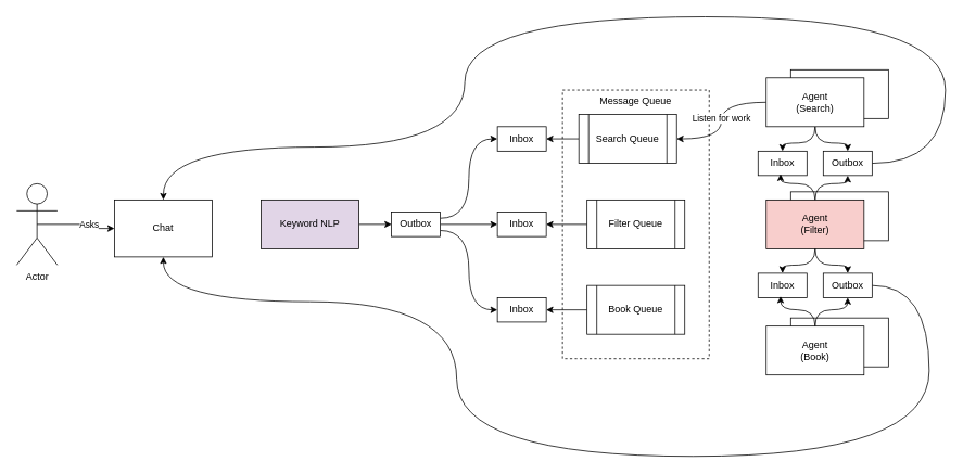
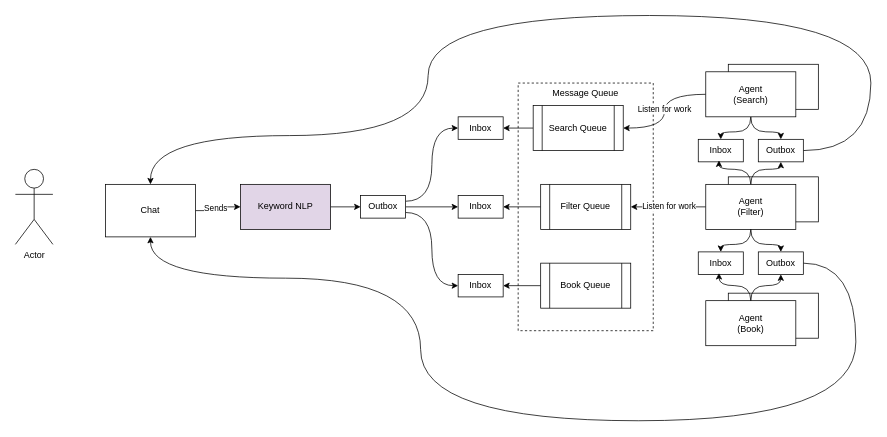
  <mxCell id="0" />
  <mxCell id="1" parent="0" />
  <mxCell id="2" value="Message Queue&lt;br&gt;&lt;br&gt;&lt;br&gt;&lt;br&gt;&lt;br&gt;&lt;br&gt;&lt;br&gt;&lt;br&gt;&lt;br&gt;&lt;br&gt;&lt;br&gt;&lt;br&gt;&lt;br&gt;&lt;br&gt;&lt;br&gt;&lt;br&gt;&lt;br&gt;&lt;br&gt;&lt;br&gt;&lt;br&gt;&lt;br&gt;&lt;br&gt;" style="rounded=0;whiteSpace=wrap;html=1;fillColor=none;dashed=1;" vertex="1" parent="1"><mxGeometry x="690" y="110" width="180" height="330" as="geometry" /></mxCell>
+ <mxCell id="3" style="edgeStyle=orthogonalEdgeStyle;rounded=0;orthogonalLoop=1;jettySize=auto;html=1;exitX=1;exitY=0.5;exitDx=0;exitDy=0;entryX=0;entryY=0.5;entryDx=0;entryDy=0;" edge="1" parent="1" source="5" target="7"><mxGeometry relative="1" as="geometry" /></mxCell>
+ <mxCell id="4" value="Sends" style="edgeLabel;html=1;align=center;verticalAlign=middle;resizable=0;points=[];" vertex="1" connectable="0" parent="3"><mxGeometry x="0.04" relative="1" as="geometry"><mxPoint x="-4" as="offset" /></mxGeometry></mxCell>
  <mxCell id="5" value="Chat" style="rounded=0;whiteSpace=wrap;html=1;" vertex="1" parent="1"><mxGeometry x="140" y="245" width="120" height="70" as="geometry" /></mxCell>
  <mxCell id="6" value="" style="edgeStyle=orthogonalEdgeStyle;rounded=0;orthogonalLoop=1;jettySize=auto;html=1;" edge="1" parent="1" source="7" target="33"><mxGeometry relative="1" as="geometry" /></mxCell>
  <mxCell id="7" value="Keyword NLP" style="rounded=0;whiteSpace=wrap;html=1;fillColor=#e1d5e7;" vertex="1" parent="1"><mxGeometry x="320" y="245" width="120" height="60" as="geometry" /></mxCell>
- <mxCell id="8" style="edgeStyle=orthogonalEdgeStyle;rounded=0;orthogonalLoop=1;jettySize=auto;html=1;exitX=0.5;exitY=0.5;exitDx=0;exitDy=0;exitPerimeter=0;entryX=0;entryY=0.5;entryDx=0;entryDy=0;" edge="1" parent="1" source="10" target="5"><mxGeometry relative="1" as="geometry" /></mxCell>
- <mxCell id="9" value="Asks" style="edgeLabel;html=1;align=center;verticalAlign=middle;resizable=0;points=[];" vertex="1" connectable="0" parent="8"><mxGeometry x="-0.024" y="-2" relative="1" as="geometry"><mxPoint x="14" y="-2" as="offset" /></mxGeometry></mxCell>
  <mxCell id="10" value="Actor" style="shape=umlActor;verticalLabelPosition=bottom;verticalAlign=top;html=1;outlineConnect=0;" vertex="1" parent="1"><mxGeometry x="20" y="225" width="50" height="100" as="geometry" /></mxCell>
  <mxCell id="11" value="" style="edgeStyle=orthogonalEdgeStyle;rounded=0;orthogonalLoop=1;jettySize=auto;html=1;" edge="1" parent="1" source="12" target="34"><mxGeometry relative="1" as="geometry" /></mxCell>
  <mxCell id="12" value="Search Queue" style="shape=process;whiteSpace=wrap;html=1;backgroundOutline=1;" vertex="1" parent="1"><mxGeometry x="710" y="140" width="120" height="60" as="geometry" /></mxCell>
  <mxCell id="13" value="" style="edgeStyle=orthogonalEdgeStyle;rounded=0;orthogonalLoop=1;jettySize=auto;html=1;" edge="1" parent="1" source="14" target="35"><mxGeometry relative="1" as="geometry" /></mxCell>
  <mxCell id="14" value="Filter Queue" style="shape=process;whiteSpace=wrap;html=1;backgroundOutline=1;" vertex="1" parent="1"><mxGeometry x="720" y="245" width="120" height="60" as="geometry" /></mxCell>
  <mxCell id="15" value="" style="edgeStyle=orthogonalEdgeStyle;rounded=0;orthogonalLoop=1;jettySize=auto;html=1;" edge="1" parent="1" source="16" target="36"><mxGeometry relative="1" as="geometry" /></mxCell>
  <mxCell id="16" value="Book Queue" style="shape=process;whiteSpace=wrap;html=1;backgroundOutline=1;" vertex="1" parent="1"><mxGeometry x="720" y="350" width="120" height="60" as="geometry" /></mxCell>
  <mxCell id="17" style="edgeStyle=orthogonalEdgeStyle;rounded=0;orthogonalLoop=1;jettySize=auto;html=1;exitX=0;exitY=0.5;exitDx=0;exitDy=0;entryX=1;entryY=0.5;entryDx=0;entryDy=0;curved=1;" edge="1" parent="1" source="22" target="12"><mxGeometry relative="1" as="geometry" /></mxCell>
  <mxCell id="18" value="Listen for work" style="edgeLabel;html=1;align=center;verticalAlign=middle;resizable=0;points=[];" vertex="1" connectable="0" parent="17"><mxGeometry x="-0.06" y="-1" relative="1" as="geometry"><mxPoint y="1" as="offset" /></mxGeometry></mxCell>
  <mxCell id="19" value="Agent&lt;br&gt;(Search)" style="rounded=0;whiteSpace=wrap;html=1;" vertex="1" parent="1"><mxGeometry x="970" y="85" width="120" height="60" as="geometry" /></mxCell>
  <mxCell id="20" style="edgeStyle=orthogonalEdgeStyle;rounded=0;orthogonalLoop=1;jettySize=auto;html=1;exitX=0.5;exitY=1;exitDx=0;exitDy=0;entryX=0.5;entryY=0;entryDx=0;entryDy=0;curved=1;" edge="1" parent="1" source="22" target="37"><mxGeometry relative="1" as="geometry" /></mxCell>
  <mxCell id="21" style="edgeStyle=orthogonalEdgeStyle;rounded=0;orthogonalLoop=1;jettySize=auto;html=1;exitX=0.5;exitY=1;exitDx=0;exitDy=0;entryX=0.5;entryY=0;entryDx=0;entryDy=0;curved=1;" edge="1" parent="1" source="22" target="39"><mxGeometry relative="1" as="geometry" /></mxCell>
  <mxCell id="22" value="Agent&lt;br&gt;(Search)" style="rounded=0;whiteSpace=wrap;html=1;" vertex="1" parent="1"><mxGeometry x="940" y="95" width="120" height="60" as="geometry" /></mxCell>
  <mxCell id="23" value="Agent&lt;br&gt;(Search)" style="rounded=0;whiteSpace=wrap;html=1;" vertex="1" parent="1"><mxGeometry x="970" y="235" width="120" height="60" as="geometry" /></mxCell>
+ <mxCell id="24" value="" style="edgeStyle=orthogonalEdgeStyle;rounded=0;orthogonalLoop=1;jettySize=auto;html=1;" edge="1" parent="1" source="27" target="14"><mxGeometry relative="1" as="geometry" /></mxCell>
+ <mxCell id="25" value="Listen for work" style="edgeLabel;html=1;align=center;verticalAlign=middle;resizable=0;points=[];" vertex="1" connectable="0" parent="24"><mxGeometry x="-0.007" y="-1" relative="1" as="geometry"><mxPoint as="offset" /></mxGeometry></mxCell>
  <mxCell id="26" style="edgeStyle=orthogonalEdgeStyle;rounded=0;orthogonalLoop=1;jettySize=auto;html=1;exitX=0.5;exitY=0;exitDx=0;exitDy=0;entryX=0.5;entryY=1;entryDx=0;entryDy=0;curved=1;" edge="1" parent="1" source="27" target="39"><mxGeometry relative="1" as="geometry" /></mxCell>
- <mxCell id="27" value="Agent&lt;br&gt;(Filter)" style="rounded=0;whiteSpace=wrap;html=1;fillColor=#f8cecc;" vertex="1" parent="1"><mxGeometry x="940" y="245" width="120" height="60" as="geometry" /></mxCell>
+ <mxCell id="27" value="Agent&lt;br&gt;(Filter)" style="rounded=0;whiteSpace=wrap;html=1;" vertex="1" parent="1"><mxGeometry x="940" y="245" width="120" height="60" as="geometry" /></mxCell>
  <mxCell id="28" value="Agent&lt;br&gt;(Search)" style="rounded=0;whiteSpace=wrap;html=1;" vertex="1" parent="1"><mxGeometry x="970" y="390" width="120" height="60" as="geometry" /></mxCell>
  <mxCell id="29" value="Agent&lt;br&gt;(Book)" style="rounded=0;whiteSpace=wrap;html=1;" vertex="1" parent="1"><mxGeometry x="940" y="400" width="120" height="60" as="geometry" /></mxCell>
  <mxCell id="30" style="edgeStyle=orthogonalEdgeStyle;rounded=0;orthogonalLoop=1;jettySize=auto;html=1;exitX=1;exitY=0.25;exitDx=0;exitDy=0;entryX=0;entryY=0.5;entryDx=0;entryDy=0;curved=1;" edge="1" parent="1" source="33" target="34"><mxGeometry relative="1" as="geometry" /></mxCell>
  <mxCell id="31" style="edgeStyle=orthogonalEdgeStyle;rounded=0;orthogonalLoop=1;jettySize=auto;html=1;exitX=1;exitY=0.5;exitDx=0;exitDy=0;" edge="1" parent="1" source="33" target="35"><mxGeometry relative="1" as="geometry" /></mxCell>
  <mxCell id="32" style="edgeStyle=orthogonalEdgeStyle;rounded=0;orthogonalLoop=1;jettySize=auto;html=1;exitX=1;exitY=0.75;exitDx=0;exitDy=0;entryX=0;entryY=0.5;entryDx=0;entryDy=0;curved=1;" edge="1" parent="1" source="33" target="36"><mxGeometry relative="1" as="geometry" /></mxCell>
  <mxCell id="33" value="Outbox" style="rounded=0;whiteSpace=wrap;html=1;" vertex="1" parent="1"><mxGeometry x="480" y="260" width="60" height="30" as="geometry" /></mxCell>
  <mxCell id="34" value="Inbox" style="rounded=0;whiteSpace=wrap;html=1;" vertex="1" parent="1"><mxGeometry x="610" y="155" width="60" height="30" as="geometry" /></mxCell>
  <mxCell id="35" value="Inbox" style="rounded=0;whiteSpace=wrap;html=1;" vertex="1" parent="1"><mxGeometry x="610" y="260" width="60" height="30" as="geometry" /></mxCell>
  <mxCell id="36" value="Inbox" style="rounded=0;whiteSpace=wrap;html=1;" vertex="1" parent="1"><mxGeometry x="610" y="365" width="60" height="30" as="geometry" /></mxCell>
  <mxCell id="37" value="Inbox" style="rounded=0;whiteSpace=wrap;html=1;" vertex="1" parent="1"><mxGeometry x="930" y="185" width="60" height="30" as="geometry" /></mxCell>
  <mxCell id="38" style="edgeStyle=orthogonalEdgeStyle;rounded=0;orthogonalLoop=1;jettySize=auto;html=1;exitX=1;exitY=0.5;exitDx=0;exitDy=0;entryX=0.5;entryY=0;entryDx=0;entryDy=0;curved=1;" edge="1" parent="1" source="39" target="5"><mxGeometry relative="1" as="geometry"><Array as="points"><mxPoint x="1160" y="200" /><mxPoint x="1160" y="20" /><mxPoint x="570" y="20" /><mxPoint x="570" y="180" /><mxPoint x="200" y="180" /></Array></mxGeometry></mxCell>
  <mxCell id="39" value="Outbox" style="rounded=0;whiteSpace=wrap;html=1;" vertex="1" parent="1"><mxGeometry x="1010" y="185" width="60" height="30" as="geometry" /></mxCell>
  <mxCell id="40" style="edgeStyle=orthogonalEdgeStyle;rounded=0;orthogonalLoop=1;jettySize=auto;html=1;exitX=0.5;exitY=0;exitDx=0;exitDy=0;entryX=0.46;entryY=0.94;entryDx=0;entryDy=0;entryPerimeter=0;curved=1;" edge="1" parent="1" source="27" target="37"><mxGeometry relative="1" as="geometry" /></mxCell>
  <mxCell id="41" style="edgeStyle=orthogonalEdgeStyle;rounded=0;orthogonalLoop=1;jettySize=auto;html=1;entryX=0.5;entryY=0;entryDx=0;entryDy=0;curved=1;" edge="1" parent="1" target="44" source="27"><mxGeometry relative="1" as="geometry"><mxPoint x="1000" y="305" as="sourcePoint" /></mxGeometry></mxCell>
  <mxCell id="42" style="edgeStyle=orthogonalEdgeStyle;rounded=0;orthogonalLoop=1;jettySize=auto;html=1;exitX=0.5;exitY=1;exitDx=0;exitDy=0;entryX=0.5;entryY=0;entryDx=0;entryDy=0;curved=1;" edge="1" parent="1" target="46" source="27"><mxGeometry relative="1" as="geometry"><mxPoint x="1000" y="305" as="sourcePoint" /></mxGeometry></mxCell>
  <mxCell id="43" style="edgeStyle=orthogonalEdgeStyle;rounded=0;orthogonalLoop=1;jettySize=auto;html=1;exitX=0.5;exitY=0;exitDx=0;exitDy=0;entryX=0.5;entryY=1;entryDx=0;entryDy=0;curved=1;" edge="1" parent="1" target="46" source="29"><mxGeometry relative="1" as="geometry"><mxPoint x="1000" y="395" as="sourcePoint" /></mxGeometry></mxCell>
  <mxCell id="44" value="Inbox" style="rounded=0;whiteSpace=wrap;html=1;" vertex="1" parent="1"><mxGeometry x="930" y="335" width="60" height="30" as="geometry" /></mxCell>
  <mxCell id="45" style="edgeStyle=orthogonalEdgeStyle;rounded=0;orthogonalLoop=1;jettySize=auto;html=1;exitX=1;exitY=0.5;exitDx=0;exitDy=0;entryX=0.5;entryY=1;entryDx=0;entryDy=0;curved=1;" edge="1" parent="1" source="46" target="5"><mxGeometry relative="1" as="geometry"><Array as="points"><mxPoint x="1140" y="350" /><mxPoint x="1140" y="560" /><mxPoint x="560" y="560" /><mxPoint x="560" y="370" /><mxPoint x="200" y="370" /></Array></mxGeometry></mxCell>
  <mxCell id="46" value="Outbox" style="rounded=0;whiteSpace=wrap;html=1;" vertex="1" parent="1"><mxGeometry x="1010" y="335" width="60" height="30" as="geometry" /></mxCell>
  <mxCell id="47" style="edgeStyle=orthogonalEdgeStyle;rounded=0;orthogonalLoop=1;jettySize=auto;html=1;exitX=0.5;exitY=0;exitDx=0;exitDy=0;entryX=0.46;entryY=0.94;entryDx=0;entryDy=0;entryPerimeter=0;curved=1;" edge="1" parent="1" target="44" source="29"><mxGeometry relative="1" as="geometry"><mxPoint x="1000" y="395" as="sourcePoint" /></mxGeometry></mxCell>
